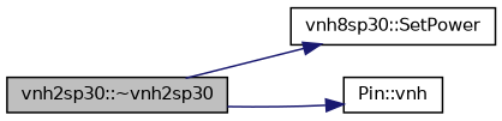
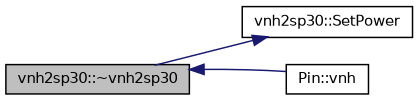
  digraph {
    rankdir=LR
    node [color=black fillcolor=white fontname=Helvetica fontsize=10 shape=record style=filled]
    edge [color=midnightblue fontname=Helvetica fontsize=10 labelfontname=Helvetica labelfontsize=10 style=solid]
    n1 [fillcolor=grey75 fontcolor=black height=0.2 label="vnh2sp30::~vnh2sp30" width=0.4]
-   n2 [height=0.2 label="vnh8sp30::SetPower" width=0.4]
+   n2 [height=0.2 label="vnh2sp30::SetPower" width=0.4]
    n3 [height=0.2 label="Pin::vnh" width=0.4]
    n1 -> n2
-   n1 -> n3
+   n3 -> n1
  }
